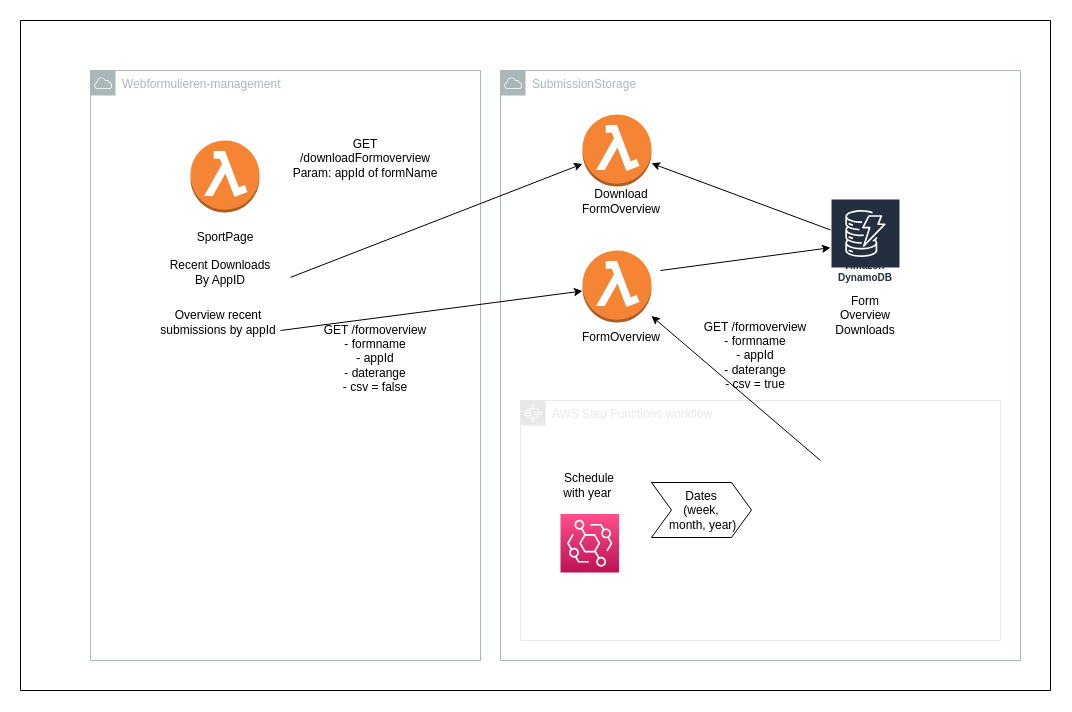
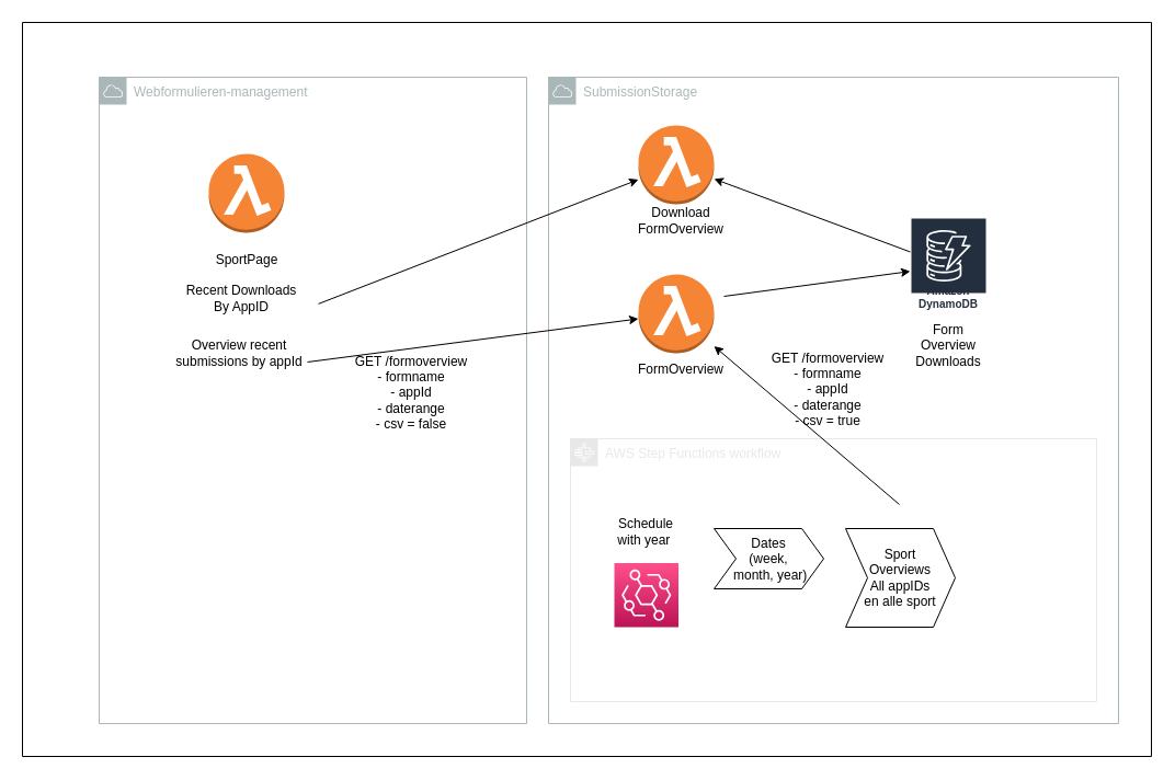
  <mxCell id="0" />
  <mxCell id="1" parent="0" />
  <mxCell id="2" value="" style="verticalLabelPosition=bottom;verticalAlign=top;html=1;shape=mxgraph.basic.rect;fillColor2=none;strokeWidth=1;size=20;indent=5;" vertex="1" parent="1"><mxGeometry x="20" y="20" width="1030" height="670" as="geometry" /></mxCell>
  <mxCell id="3" value="SubmissionStorage" style="sketch=0;outlineConnect=0;gradientColor=none;html=1;whiteSpace=wrap;fontSize=12;fontStyle=0;shape=mxgraph.aws4.group;grIcon=mxgraph.aws4.group_aws_cloud;strokeColor=#AAB7B8;fillColor=none;verticalAlign=top;align=left;spacingLeft=30;fontColor=#AAB7B8;dashed=0;" vertex="1" parent="1"><mxGeometry x="500" y="70" width="520" height="590" as="geometry" /></mxCell>
  <mxCell id="4" value="" style="outlineConnect=0;dashed=0;verticalLabelPosition=bottom;verticalAlign=top;align=center;html=1;shape=mxgraph.aws3.lambda_function;fillColor=#F58534;gradientColor=none;" vertex="1" parent="1"><mxGeometry x="582" y="250" width="69" height="72" as="geometry" /></mxCell>
  <mxCell id="5" value="FormOverview" style="text;html=1;strokeColor=none;fillColor=none;align=center;verticalAlign=middle;whiteSpace=wrap;rounded=0;" vertex="1" parent="1"><mxGeometry x="591" y="322" width="60" height="30" as="geometry" /></mxCell>
  <mxCell id="6" value="Webformulieren-management" style="sketch=0;outlineConnect=0;gradientColor=none;html=1;whiteSpace=wrap;fontSize=12;fontStyle=0;shape=mxgraph.aws4.group;grIcon=mxgraph.aws4.group_aws_cloud;strokeColor=#AAB7B8;fillColor=none;verticalAlign=top;align=left;spacingLeft=30;fontColor=#AAB7B8;dashed=0;" vertex="1" parent="1"><mxGeometry x="90" y="70" width="390" height="590" as="geometry" /></mxCell>
  <mxCell id="7" value="" style="outlineConnect=0;dashed=0;verticalLabelPosition=bottom;verticalAlign=top;align=center;html=1;shape=mxgraph.aws3.lambda_function;fillColor=#F58534;gradientColor=none;" vertex="1" parent="1"><mxGeometry x="190" y="140" width="69" height="72" as="geometry" /></mxCell>
  <mxCell id="8" value="SportPage" style="text;html=1;strokeColor=none;fillColor=none;align=center;verticalAlign=middle;whiteSpace=wrap;rounded=0;" vertex="1" parent="1"><mxGeometry x="194.5" y="222" width="60" height="30" as="geometry" /></mxCell>
  <mxCell id="9" value="" style="endArrow=classic;html=1;" edge="1" parent="1" target="20"><mxGeometry width="50" height="50" relative="1" as="geometry"><mxPoint x="290" y="276.875" as="sourcePoint" /><mxPoint x="320" y="130" as="targetPoint" /></mxGeometry></mxCell>
  <mxCell id="10" value="GET /formoverview&lt;br&gt;- formname&lt;br&gt;- appId&lt;br&gt;- daterange&lt;br&gt;- csv = false" style="text;html=1;strokeColor=none;fillColor=none;align=center;verticalAlign=middle;whiteSpace=wrap;rounded=0;" vertex="1" parent="1"><mxGeometry x="310" y="325" width="130" height="65" as="geometry" /></mxCell>
  <mxCell id="11" value="AWS Step Functions workflow" style="sketch=0;outlineConnect=0;gradientColor=none;html=1;whiteSpace=wrap;fontSize=12;fontStyle=0;shape=mxgraph.aws4.group;grIcon=mxgraph.aws4.group_aws_step_functions_workflow;strokeColor=#E8E8E8;fillColor=none;verticalAlign=top;align=left;spacingLeft=30;fontColor=#E8E8E8;dashed=0;" vertex="1" parent="1"><mxGeometry x="520" y="400" width="480" height="240" as="geometry" /></mxCell>
  <mxCell id="12" value="Amazon DynamoDB" style="sketch=0;outlineConnect=0;fontColor=#232F3E;gradientColor=none;strokeColor=#ffffff;fillColor=#232F3E;dashed=0;verticalLabelPosition=middle;verticalAlign=bottom;align=center;html=1;whiteSpace=wrap;fontSize=10;fontStyle=1;spacing=3;shape=mxgraph.aws4.productIcon;prIcon=mxgraph.aws4.dynamodb;" vertex="1" parent="1"><mxGeometry x="830" y="198" width="70" height="89" as="geometry" /></mxCell>
  <mxCell id="13" value="Form Overview Downloads" style="text;html=1;strokeColor=none;fillColor=none;align=center;verticalAlign=middle;whiteSpace=wrap;rounded=0;" vertex="1" parent="1"><mxGeometry x="835" y="300" width="60" height="30" as="geometry" /></mxCell>
  <mxCell id="14" value="Dates&lt;br&gt;(week,&lt;br&gt;&amp;nbsp;month, year)" style="shape=step;perimeter=stepPerimeter;whiteSpace=wrap;html=1;fixedSize=1;" vertex="1" parent="1"><mxGeometry x="651" y="482" width="100" height="55" as="geometry" /></mxCell>
+ <mxCell id="15" value="Sport&lt;br&gt;Overviews&lt;br&gt;All appIDs&lt;br&gt;en alle sport" style="shape=step;perimeter=stepPerimeter;whiteSpace=wrap;html=1;fixedSize=1;" vertex="1" parent="1"><mxGeometry x="771" y="482" width="100" height="90" as="geometry" /></mxCell>
  <mxCell id="16" value="" style="endArrow=classic;html=1;exitX=1;exitY=1;exitDx=0;exitDy=0;" edge="1" parent="1" source="17" target="4"><mxGeometry width="50" height="50" relative="1" as="geometry"><mxPoint x="320" y="240" as="sourcePoint" /><mxPoint x="370" y="190" as="targetPoint" /></mxGeometry></mxCell>
  <mxCell id="17" value="&lt;span style=&quot;font-family: Helvetica; font-size: 12px; font-style: normal; font-variant-ligatures: normal; font-variant-caps: normal; font-weight: 400; letter-spacing: normal; orphans: 2; text-align: center; text-indent: 0px; text-transform: none; widows: 2; word-spacing: 0px; -webkit-text-stroke-width: 0px; text-decoration-thickness: initial; text-decoration-style: initial; text-decoration-color: initial; float: none; display: inline !important;&quot;&gt;&lt;font style=&quot;background-color: rgb(255, 255, 255);&quot; color=&quot;#000000&quot;&gt;&lt;br&gt;Overview recent submissions by appId&lt;/font&gt;&lt;br&gt;&lt;/span&gt;" style="text;html=1;align=center;verticalAlign=middle;whiteSpace=wrap;rounded=0;fillColor=none;" vertex="1" parent="1"><mxGeometry x="154.5" y="300" width="125.5" height="30" as="geometry" /></mxCell>
  <mxCell id="18" value="" style="sketch=0;points=[[0,0,0],[0.25,0,0],[0.5,0,0],[0.75,0,0],[1,0,0],[0,1,0],[0.25,1,0],[0.5,1,0],[0.75,1,0],[1,1,0],[0,0.25,0],[0,0.5,0],[0,0.75,0],[1,0.25,0],[1,0.5,0],[1,0.75,0]];outlineConnect=0;fontColor=#232F3E;gradientColor=#FF4F8B;gradientDirection=north;fillColor=#BC1356;strokeColor=#ffffff;dashed=0;verticalLabelPosition=bottom;verticalAlign=top;align=center;html=1;fontSize=12;fontStyle=0;aspect=fixed;shape=mxgraph.aws4.resourceIcon;resIcon=mxgraph.aws4.eventbridge;" vertex="1" parent="1"><mxGeometry x="560" y="513.5" width="58.5" height="58.5" as="geometry" /></mxCell>
  <mxCell id="19" value="Schedule with year&amp;nbsp;" style="text;html=1;strokeColor=none;fillColor=none;align=center;verticalAlign=middle;whiteSpace=wrap;rounded=0;" vertex="1" parent="1"><mxGeometry x="558.5" y="470" width="60" height="30" as="geometry" /></mxCell>
  <mxCell id="20" value="" style="outlineConnect=0;dashed=0;verticalLabelPosition=bottom;verticalAlign=top;align=center;html=1;shape=mxgraph.aws3.lambda_function;fillColor=#F58534;gradientColor=none;" vertex="1" parent="1"><mxGeometry x="582" y="114" width="69" height="72" as="geometry" /></mxCell>
  <mxCell id="21" value="Download FormOverview" style="text;html=1;strokeColor=none;fillColor=none;align=center;verticalAlign=middle;whiteSpace=wrap;rounded=0;" vertex="1" parent="1"><mxGeometry x="591" y="186" width="60" height="30" as="geometry" /></mxCell>
  <mxCell id="22" value="&lt;span style=&quot;font-family: Helvetica; font-size: 12px; font-style: normal; font-variant-ligatures: normal; font-variant-caps: normal; font-weight: 400; letter-spacing: normal; orphans: 2; text-align: center; text-indent: 0px; text-transform: none; widows: 2; word-spacing: 0px; -webkit-text-stroke-width: 0px; text-decoration-thickness: initial; text-decoration-style: initial; text-decoration-color: initial; float: none; display: inline !important; background-color: rgb(255, 255, 255);&quot;&gt;&lt;font style=&quot;&quot; color=&quot;#000000&quot;&gt;Recent Downloads By AppID&lt;/font&gt;&lt;/span&gt;" style="text;html=1;fillColor=none;align=center;verticalAlign=middle;whiteSpace=wrap;rounded=0;" vertex="1" parent="1"><mxGeometry x="164.5" y="257" width="110" height="30" as="geometry" /></mxCell>
- <mxCell id="23" value="GET /downloadFormoverview&lt;br&gt;Param: appId of formName" style="text;html=1;strokeColor=none;fillColor=none;align=center;verticalAlign=middle;whiteSpace=wrap;rounded=0;" vertex="1" parent="1"><mxGeometry x="290" y="118" width="150" height="80" as="geometry" /></mxCell>
  <mxCell id="24" value="" style="endArrow=classic;html=1;" edge="1" parent="1" target="4"><mxGeometry width="50" height="50" relative="1" as="geometry"><mxPoint x="820" y="460" as="sourcePoint" /><mxPoint x="870" y="410" as="targetPoint" /></mxGeometry></mxCell>
  <mxCell id="25" value="GET /formoverview&lt;br&gt;- formname&lt;br&gt;- appId&lt;br&gt;- daterange&lt;br&gt;- csv = true" style="text;html=1;strokeColor=none;fillColor=none;align=center;verticalAlign=middle;whiteSpace=wrap;rounded=0;" vertex="1" parent="1"><mxGeometry x="690" y="322.5" width="130" height="65" as="geometry" /></mxCell>
  <mxCell id="26" value="" style="endArrow=classic;html=1;" edge="1" parent="1" target="12"><mxGeometry width="50" height="50" relative="1" as="geometry"><mxPoint x="660" y="270" as="sourcePoint" /><mxPoint x="710" y="220" as="targetPoint" /></mxGeometry></mxCell>
  <mxCell id="27" value="" style="endArrow=classic;html=1;" edge="1" parent="1" source="12" target="20"><mxGeometry width="50" height="50" relative="1" as="geometry"><mxPoint x="665" y="182.8" as="sourcePoint" /><mxPoint x="835" y="159.995" as="targetPoint" /></mxGeometry></mxCell>
